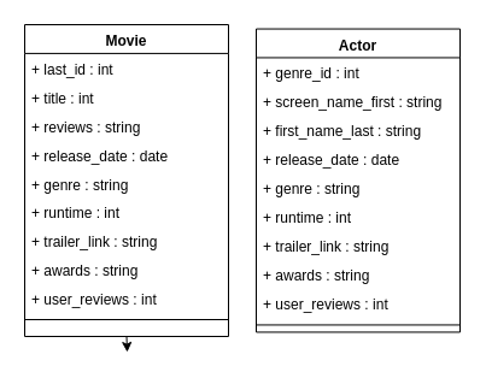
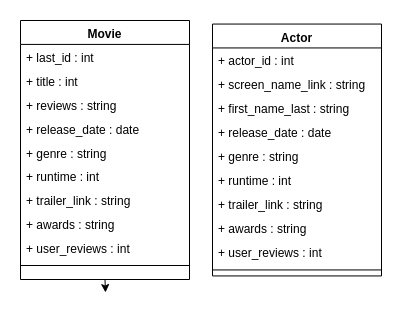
  <mxCell id="0" />
  <mxCell id="1" parent="0" />
  <mxCell id="2" style="edgeStyle=orthogonalEdgeStyle;rounded=0;orthogonalLoop=1;jettySize=auto;html=1;exitX=0.5;exitY=1;exitDx=0;exitDy=0;" edge="1" parent="1" source="3"><mxGeometry relative="1" as="geometry"><mxPoint x="105" y="292" as="targetPoint" /></mxGeometry></mxCell>
  <mxCell id="3" value="Movie" style="swimlane;fontStyle=1;align=center;verticalAlign=top;childLayout=stackLayout;horizontal=1;startSize=23.905;horizontalStack=0;resizeParent=1;resizeParentMax=0;resizeLast=0;collapsible=0;marginBottom=0;" parent="1" vertex="1"><mxGeometry x="20" y="20" width="169" height="259" as="geometry" /></mxCell>
  <mxCell id="4" value="+ last_id : int" style="text;strokeColor=none;fillColor=none;align=left;verticalAlign=top;spacingLeft=4;spacingRight=4;overflow=hidden;rotatable=0;points=[[0,0.5],[1,0.5]];portConstraint=eastwest;" parent="3" vertex="1"><mxGeometry y="24" width="169" height="24" as="geometry" /></mxCell>
  <mxCell id="5" value="+ title : int" style="text;strokeColor=none;fillColor=none;align=left;verticalAlign=top;spacingLeft=4;spacingRight=4;overflow=hidden;rotatable=0;points=[[0,0.5],[1,0.5]];portConstraint=eastwest;" parent="3" vertex="1"><mxGeometry y="48" width="169" height="24" as="geometry" /></mxCell>
  <mxCell id="6" value="+ reviews : string" style="text;strokeColor=none;fillColor=none;align=left;verticalAlign=top;spacingLeft=4;spacingRight=4;overflow=hidden;rotatable=0;points=[[0,0.5],[1,0.5]];portConstraint=eastwest;" parent="3" vertex="1"><mxGeometry y="72" width="169" height="24" as="geometry" /></mxCell>
  <mxCell id="7" value="+ release_date : date" style="text;strokeColor=none;fillColor=none;align=left;verticalAlign=top;spacingLeft=4;spacingRight=4;overflow=hidden;rotatable=0;points=[[0,0.5],[1,0.5]];portConstraint=eastwest;" parent="3" vertex="1"><mxGeometry y="96" width="169" height="24" as="geometry" /></mxCell>
  <mxCell id="8" value="+ genre : string" style="text;strokeColor=none;fillColor=none;align=left;verticalAlign=top;spacingLeft=4;spacingRight=4;overflow=hidden;rotatable=0;points=[[0,0.5],[1,0.5]];portConstraint=eastwest;" parent="3" vertex="1"><mxGeometry y="120" width="169" height="24" as="geometry" /></mxCell>
  <mxCell id="9" value="+ runtime : int" style="text;strokeColor=none;fillColor=none;align=left;verticalAlign=top;spacingLeft=4;spacingRight=4;overflow=hidden;rotatable=0;points=[[0,0.5],[1,0.5]];portConstraint=eastwest;" parent="3" vertex="1"><mxGeometry y="143" width="169" height="24" as="geometry" /></mxCell>
  <mxCell id="10" value="+ trailer_link : string" style="text;strokeColor=none;fillColor=none;align=left;verticalAlign=top;spacingLeft=4;spacingRight=4;overflow=hidden;rotatable=0;points=[[0,0.5],[1,0.5]];portConstraint=eastwest;" parent="3" vertex="1"><mxGeometry y="167" width="169" height="24" as="geometry" /></mxCell>
  <mxCell id="11" value="+ awards : string" style="text;strokeColor=none;fillColor=none;align=left;verticalAlign=top;spacingLeft=4;spacingRight=4;overflow=hidden;rotatable=0;points=[[0,0.5],[1,0.5]];portConstraint=eastwest;" parent="3" vertex="1"><mxGeometry y="191" width="169" height="24" as="geometry" /></mxCell>
  <mxCell id="12" value="+ user_reviews : int" style="text;strokeColor=none;fillColor=none;align=left;verticalAlign=top;spacingLeft=4;spacingRight=4;overflow=hidden;rotatable=0;points=[[0,0.5],[1,0.5]];portConstraint=eastwest;" parent="3" vertex="1"><mxGeometry y="215" width="169" height="24" as="geometry" /></mxCell>
  <mxCell id="13" style="line;strokeWidth=1;fillColor=none;align=left;verticalAlign=middle;spacingTop=-1;spacingLeft=3;spacingRight=3;rotatable=0;labelPosition=right;points=[];portConstraint=eastwest;strokeColor=inherit;" parent="3" vertex="1"><mxGeometry y="239" width="169" height="12" as="geometry" /></mxCell>
  <mxCell id="14" value="Actor" style="swimlane;fontStyle=1;align=center;verticalAlign=top;childLayout=stackLayout;horizontal=1;startSize=23.905;horizontalStack=0;resizeParent=1;resizeParentMax=0;resizeLast=0;collapsible=0;marginBottom=0;" vertex="1" parent="1"><mxGeometry x="212" y="23.55" width="169" height="251.905" as="geometry" /></mxCell>
- <mxCell id="15" value="+ genre_id : int" style="text;strokeColor=none;fillColor=none;align=left;verticalAlign=top;spacingLeft=4;spacingRight=4;overflow=hidden;rotatable=0;points=[[0,0.5],[1,0.5]];portConstraint=eastwest;" vertex="1" parent="14"><mxGeometry y="23.905" width="169" height="24" as="geometry" /></mxCell>
- <mxCell id="16" value="+ screen_name_first : string" style="text;strokeColor=none;fillColor=none;align=left;verticalAlign=top;spacingLeft=4;spacingRight=4;overflow=hidden;rotatable=0;points=[[0,0.5],[1,0.5]];portConstraint=eastwest;" vertex="1" parent="14"><mxGeometry y="47.905" width="169" height="24" as="geometry" /></mxCell>
+ <mxCell id="15" value="+ actor_id : int" style="text;strokeColor=none;fillColor=none;align=left;verticalAlign=top;spacingLeft=4;spacingRight=4;overflow=hidden;rotatable=0;points=[[0,0.5],[1,0.5]];portConstraint=eastwest;" vertex="1" parent="14"><mxGeometry y="23.905" width="169" height="24" as="geometry" /></mxCell>
+ <mxCell id="16" value="+ screen_name_link : string" style="text;strokeColor=none;fillColor=none;align=left;verticalAlign=top;spacingLeft=4;spacingRight=4;overflow=hidden;rotatable=0;points=[[0,0.5],[1,0.5]];portConstraint=eastwest;" vertex="1" parent="14"><mxGeometry y="47.905" width="169" height="24" as="geometry" /></mxCell>
  <mxCell id="17" value="+ first_name_last : string" style="text;strokeColor=none;fillColor=none;align=left;verticalAlign=top;spacingLeft=4;spacingRight=4;overflow=hidden;rotatable=0;points=[[0,0.5],[1,0.5]];portConstraint=eastwest;" vertex="1" parent="14"><mxGeometry y="71.905" width="169" height="24" as="geometry" /></mxCell>
  <mxCell id="18" value="+ release_date : date" style="text;strokeColor=none;fillColor=none;align=left;verticalAlign=top;spacingLeft=4;spacingRight=4;overflow=hidden;rotatable=0;points=[[0,0.5],[1,0.5]];portConstraint=eastwest;" vertex="1" parent="14"><mxGeometry y="95.905" width="169" height="24" as="geometry" /></mxCell>
  <mxCell id="19" value="+ genre : string" style="text;strokeColor=none;fillColor=none;align=left;verticalAlign=top;spacingLeft=4;spacingRight=4;overflow=hidden;rotatable=0;points=[[0,0.5],[1,0.5]];portConstraint=eastwest;" vertex="1" parent="14"><mxGeometry y="119.905" width="169" height="24" as="geometry" /></mxCell>
  <mxCell id="20" value="+ runtime : int" style="text;strokeColor=none;fillColor=none;align=left;verticalAlign=top;spacingLeft=4;spacingRight=4;overflow=hidden;rotatable=0;points=[[0,0.5],[1,0.5]];portConstraint=eastwest;" vertex="1" parent="14"><mxGeometry y="143.905" width="169" height="24" as="geometry" /></mxCell>
  <mxCell id="21" value="+ trailer_link : string" style="text;strokeColor=none;fillColor=none;align=left;verticalAlign=top;spacingLeft=4;spacingRight=4;overflow=hidden;rotatable=0;points=[[0,0.5],[1,0.5]];portConstraint=eastwest;" vertex="1" parent="14"><mxGeometry y="167.905" width="169" height="24" as="geometry" /></mxCell>
  <mxCell id="22" value="+ awards : string" style="text;strokeColor=none;fillColor=none;align=left;verticalAlign=top;spacingLeft=4;spacingRight=4;overflow=hidden;rotatable=0;points=[[0,0.5],[1,0.5]];portConstraint=eastwest;" vertex="1" parent="14"><mxGeometry y="191.905" width="169" height="24" as="geometry" /></mxCell>
  <mxCell id="23" value="+ user_reviews : int" style="text;strokeColor=none;fillColor=none;align=left;verticalAlign=top;spacingLeft=4;spacingRight=4;overflow=hidden;rotatable=0;points=[[0,0.5],[1,0.5]];portConstraint=eastwest;" vertex="1" parent="14"><mxGeometry y="215.905" width="169" height="24" as="geometry" /></mxCell>
  <mxCell id="24" style="line;strokeWidth=1;fillColor=none;align=left;verticalAlign=middle;spacingTop=-1;spacingLeft=3;spacingRight=3;rotatable=0;labelPosition=right;points=[];portConstraint=eastwest;strokeColor=inherit;" vertex="1" parent="14"><mxGeometry y="239.905" width="169" height="12" as="geometry" /></mxCell>
